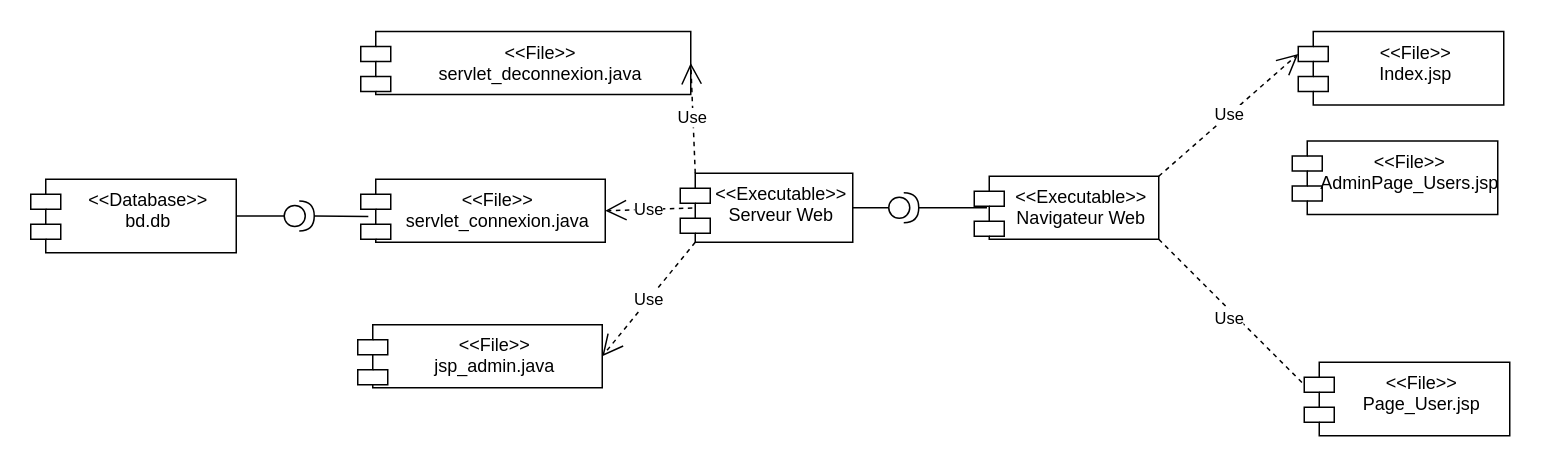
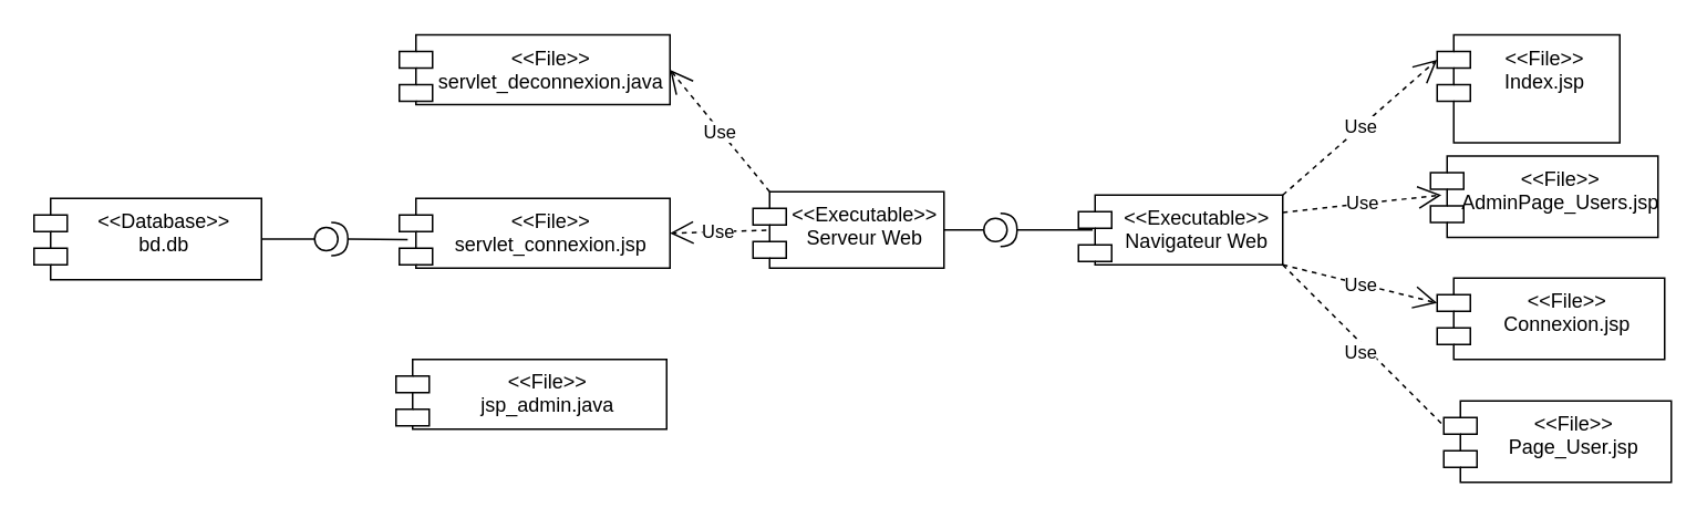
  <mxCell id="0" />
  <mxCell id="1" parent="0" />
  <mxCell id="2" value="&amp;lt;&amp;lt;Executable&amp;gt;&amp;gt;&lt;br&gt;Serveur Web" style="shape=module;align=left;spacingLeft=20;align=center;verticalAlign=top;whiteSpace=wrap;html=1;" vertex="1" parent="1"><mxGeometry x="453" y="115" width="115" height="46" as="geometry" /></mxCell>
  <mxCell id="3" value="&amp;lt;&amp;lt;Executable&amp;gt;&amp;gt;&lt;br&gt;Navigateur Web" style="shape=module;align=left;spacingLeft=20;align=center;verticalAlign=top;whiteSpace=wrap;html=1;" vertex="1" parent="1"><mxGeometry x="649" y="117" width="123" height="42" as="geometry" /></mxCell>
  <mxCell id="4" value="" style="shape=providedRequiredInterface;html=1;verticalLabelPosition=bottom;sketch=0;" vertex="1" parent="1"><mxGeometry x="592" y="128" width="20" height="20" as="geometry" /></mxCell>
  <mxCell id="5" value="" style="endArrow=none;html=1;rounded=0;entryX=0.069;entryY=0.498;entryDx=0;entryDy=0;entryPerimeter=0;exitX=1;exitY=0.5;exitDx=0;exitDy=0;exitPerimeter=0;" edge="1" parent="1" source="4" target="3"><mxGeometry width="50" height="50" relative="1" as="geometry"><mxPoint x="527" y="276.5" as="sourcePoint" /><mxPoint x="577" y="226.5" as="targetPoint" /></mxGeometry></mxCell>
  <mxCell id="6" value="" style="endArrow=none;html=1;rounded=0;exitX=1;exitY=0.5;exitDx=0;exitDy=0;entryX=0;entryY=0.5;entryDx=0;entryDy=0;entryPerimeter=0;" edge="1" parent="1" source="2" target="4"><mxGeometry width="50" height="50" relative="1" as="geometry"><mxPoint x="515" y="137.5" as="sourcePoint" /><mxPoint x="543" y="129.5" as="targetPoint" /></mxGeometry></mxCell>
- <mxCell id="7" value="&amp;lt;&amp;lt;File&amp;gt;&amp;gt;&lt;br&gt;Index.jsp" style="shape=module;align=left;spacingLeft=20;align=center;verticalAlign=top;whiteSpace=wrap;html=1;" vertex="1" parent="1"><mxGeometry x="865" y="20.5" width="137" height="49" as="geometry" /></mxCell>
+ <mxCell id="7" value="&amp;lt;&amp;lt;File&amp;gt;&amp;gt;&lt;br&gt;Index.jsp" style="shape=module;align=left;spacingLeft=20;align=center;verticalAlign=top;whiteSpace=wrap;html=1;" vertex="1" parent="1"><mxGeometry x="865" y="20.5" width="110" height="65" as="geometry" /></mxCell>
  <mxCell id="8" value="&amp;lt;&amp;lt;File&amp;gt;&amp;gt;&lt;br&gt;AdminPage_Users.jsp" style="shape=module;align=left;spacingLeft=20;align=center;verticalAlign=top;whiteSpace=wrap;html=1;" vertex="1" parent="1"><mxGeometry x="861" y="93.5" width="137" height="49" as="geometry" /></mxCell>
+ <mxCell id="9" value="&amp;lt;&amp;lt;File&amp;gt;&amp;gt;&lt;br&gt;Connexion.jsp" style="shape=module;align=left;spacingLeft=20;align=center;verticalAlign=top;whiteSpace=wrap;html=1;" vertex="1" parent="1"><mxGeometry x="865" y="167" width="137" height="49" as="geometry" /></mxCell>
  <mxCell id="10" value="Use" style="endArrow=open;endSize=12;dashed=1;html=1;rounded=0;entryX=0;entryY=0;entryDx=0;entryDy=15;entryPerimeter=0;exitX=1;exitY=0;exitDx=0;exitDy=0;" edge="1" parent="1" source="3" target="7"><mxGeometry width="160" relative="1" as="geometry"><mxPoint x="653" y="188" as="sourcePoint" /><mxPoint x="813" y="188" as="targetPoint" /></mxGeometry></mxCell>
+ <mxCell id="11" value="Use" style="endArrow=open;endSize=12;dashed=1;html=1;rounded=0;entryX=0.048;entryY=0.478;entryDx=0;entryDy=0;entryPerimeter=0;exitX=1;exitY=0.25;exitDx=0;exitDy=0;" edge="1" parent="1" source="3" target="8"><mxGeometry width="160" relative="1" as="geometry"><mxPoint x="814" y="81" as="sourcePoint" /><mxPoint x="863" y="-6" as="targetPoint" /></mxGeometry></mxCell>
+ <mxCell id="12" value="Use" style="endArrow=open;endSize=12;dashed=1;html=1;rounded=0;entryX=0;entryY=0;entryDx=0;entryDy=15;entryPerimeter=0;exitX=1;exitY=1;exitDx=0;exitDy=0;" edge="1" parent="1" source="3" target="9"><mxGeometry width="160" relative="1" as="geometry"><mxPoint x="814" y="121" as="sourcePoint" /><mxPoint x="869" y="141" as="targetPoint" /></mxGeometry></mxCell>
  <mxCell id="13" value="&amp;lt;&amp;lt;File&amp;gt;&amp;gt;&lt;br&gt;Page_User.jsp" style="shape=module;align=left;spacingLeft=20;align=center;verticalAlign=top;whiteSpace=wrap;html=1;" vertex="1" parent="1"><mxGeometry x="869" y="241" width="137" height="49" as="geometry" /></mxCell>
  <mxCell id="14" value="Use" style="endArrow=none;endSize=12;dashed=1;html=1;rounded=0;entryX=0;entryY=0;entryDx=0;entryDy=15;entryPerimeter=0;exitX=1;exitY=1;exitDx=0;exitDy=0;" edge="1" parent="1" source="3" target="13"><mxGeometry x="0.042" y="-4" width="160" relative="1" as="geometry"><mxPoint x="767" y="153" as="sourcePoint" /><mxPoint x="877" y="207" as="targetPoint" /><mxPoint as="offset" /></mxGeometry></mxCell>
- <mxCell id="15" value="&amp;lt;&amp;lt;File&amp;gt;&amp;gt;&lt;br&gt;servlet_deconnexion.java" style="shape=module;align=left;spacingLeft=20;align=center;verticalAlign=top;whiteSpace=wrap;html=1;" vertex="1" parent="1"><mxGeometry x="240" y="20.5" width="220" height="42" as="geometry" /></mxCell>
- <mxCell id="16" value="&amp;lt;&amp;lt;File&amp;gt;&amp;gt;&lt;br&gt;servlet_connexion.java" style="shape=module;align=left;spacingLeft=20;align=center;verticalAlign=top;whiteSpace=wrap;html=1;" vertex="1" parent="1"><mxGeometry x="240" y="119" width="163" height="42" as="geometry" /></mxCell>
+ <mxCell id="15" value="&amp;lt;&amp;lt;File&amp;gt;&amp;gt;&lt;br&gt;servlet_deconnexion.java" style="shape=module;align=left;spacingLeft=20;align=center;verticalAlign=top;whiteSpace=wrap;html=1;" vertex="1" parent="1"><mxGeometry x="240" y="20.5" width="163" height="42" as="geometry" /></mxCell>
+ <mxCell id="16" value="&amp;lt;&amp;lt;File&amp;gt;&amp;gt;&lt;br&gt;servlet_connexion.jsp" style="shape=module;align=left;spacingLeft=20;align=center;verticalAlign=top;whiteSpace=wrap;html=1;" vertex="1" parent="1"><mxGeometry x="240" y="119" width="163" height="42" as="geometry" /></mxCell>
  <mxCell id="17" value="&amp;lt;&amp;lt;File&amp;gt;&amp;gt;&lt;br&gt;jsp_admin.java" style="shape=module;align=left;spacingLeft=20;align=center;verticalAlign=top;whiteSpace=wrap;html=1;" vertex="1" parent="1"><mxGeometry x="238" y="216" width="163" height="42" as="geometry" /></mxCell>
  <mxCell id="18" value="&amp;lt;&amp;lt;Database&amp;gt;&amp;gt;&lt;br&gt;bd.db" style="shape=module;align=left;spacingLeft=20;align=center;verticalAlign=top;whiteSpace=wrap;html=1;" vertex="1" parent="1"><mxGeometry x="20" y="119" width="137" height="49" as="geometry" /></mxCell>
  <mxCell id="19" value="Use" style="endArrow=open;endSize=12;dashed=1;html=1;rounded=0;entryX=1;entryY=0.5;entryDx=0;entryDy=0;exitX=0;exitY=0;exitDx=10;exitDy=0;exitPerimeter=0;" edge="1" parent="1" source="2" target="15"><mxGeometry width="160" relative="1" as="geometry"><mxPoint x="450" y="113" as="sourcePoint" /><mxPoint x="625" y="-55" as="targetPoint" /></mxGeometry></mxCell>
  <mxCell id="20" value="Use" style="endArrow=open;endSize=12;dashed=1;html=1;rounded=0;entryX=1;entryY=0.5;entryDx=0;entryDy=0;exitX=0.07;exitY=0.504;exitDx=0;exitDy=0;exitPerimeter=0;" edge="1" parent="1" source="2" target="16"><mxGeometry width="160" relative="1" as="geometry"><mxPoint x="473" y="125" as="sourcePoint" /><mxPoint x="413" y="52" as="targetPoint" /></mxGeometry></mxCell>
- <mxCell id="21" value="Use" style="endArrow=open;endSize=12;dashed=1;html=1;rounded=0;entryX=1;entryY=0.5;entryDx=0;entryDy=0;exitX=0;exitY=1;exitDx=10;exitDy=0;exitPerimeter=0;" edge="1" parent="1" source="2" target="17"><mxGeometry width="160" relative="1" as="geometry"><mxPoint x="471" y="148" as="sourcePoint" /><mxPoint x="411" y="150" as="targetPoint" /></mxGeometry></mxCell>
  <mxCell id="22" value="" style="shape=providedRequiredInterface;html=1;verticalLabelPosition=bottom;sketch=0;" vertex="1" parent="1"><mxGeometry x="189" y="133.5" width="20" height="20" as="geometry" /></mxCell>
  <mxCell id="23" value="" style="endArrow=none;html=1;rounded=0;entryX=1;entryY=0.5;entryDx=0;entryDy=0;exitX=0;exitY=0.5;exitDx=0;exitDy=0;exitPerimeter=0;" edge="1" parent="1" source="22" target="18"><mxGeometry width="50" height="50" relative="1" as="geometry"><mxPoint x="184" y="138" as="sourcePoint" /><mxPoint x="602" y="148" as="targetPoint" /></mxGeometry></mxCell>
  <mxCell id="24" value="" style="endArrow=none;html=1;rounded=0;entryX=1;entryY=0.5;entryDx=0;entryDy=0;exitX=0.031;exitY=0.59;exitDx=0;exitDy=0;exitPerimeter=0;entryPerimeter=0;" edge="1" parent="1" source="16" target="22"><mxGeometry width="50" height="50" relative="1" as="geometry"><mxPoint x="195" y="150" as="sourcePoint" /><mxPoint x="167" y="154" as="targetPoint" /></mxGeometry></mxCell>
